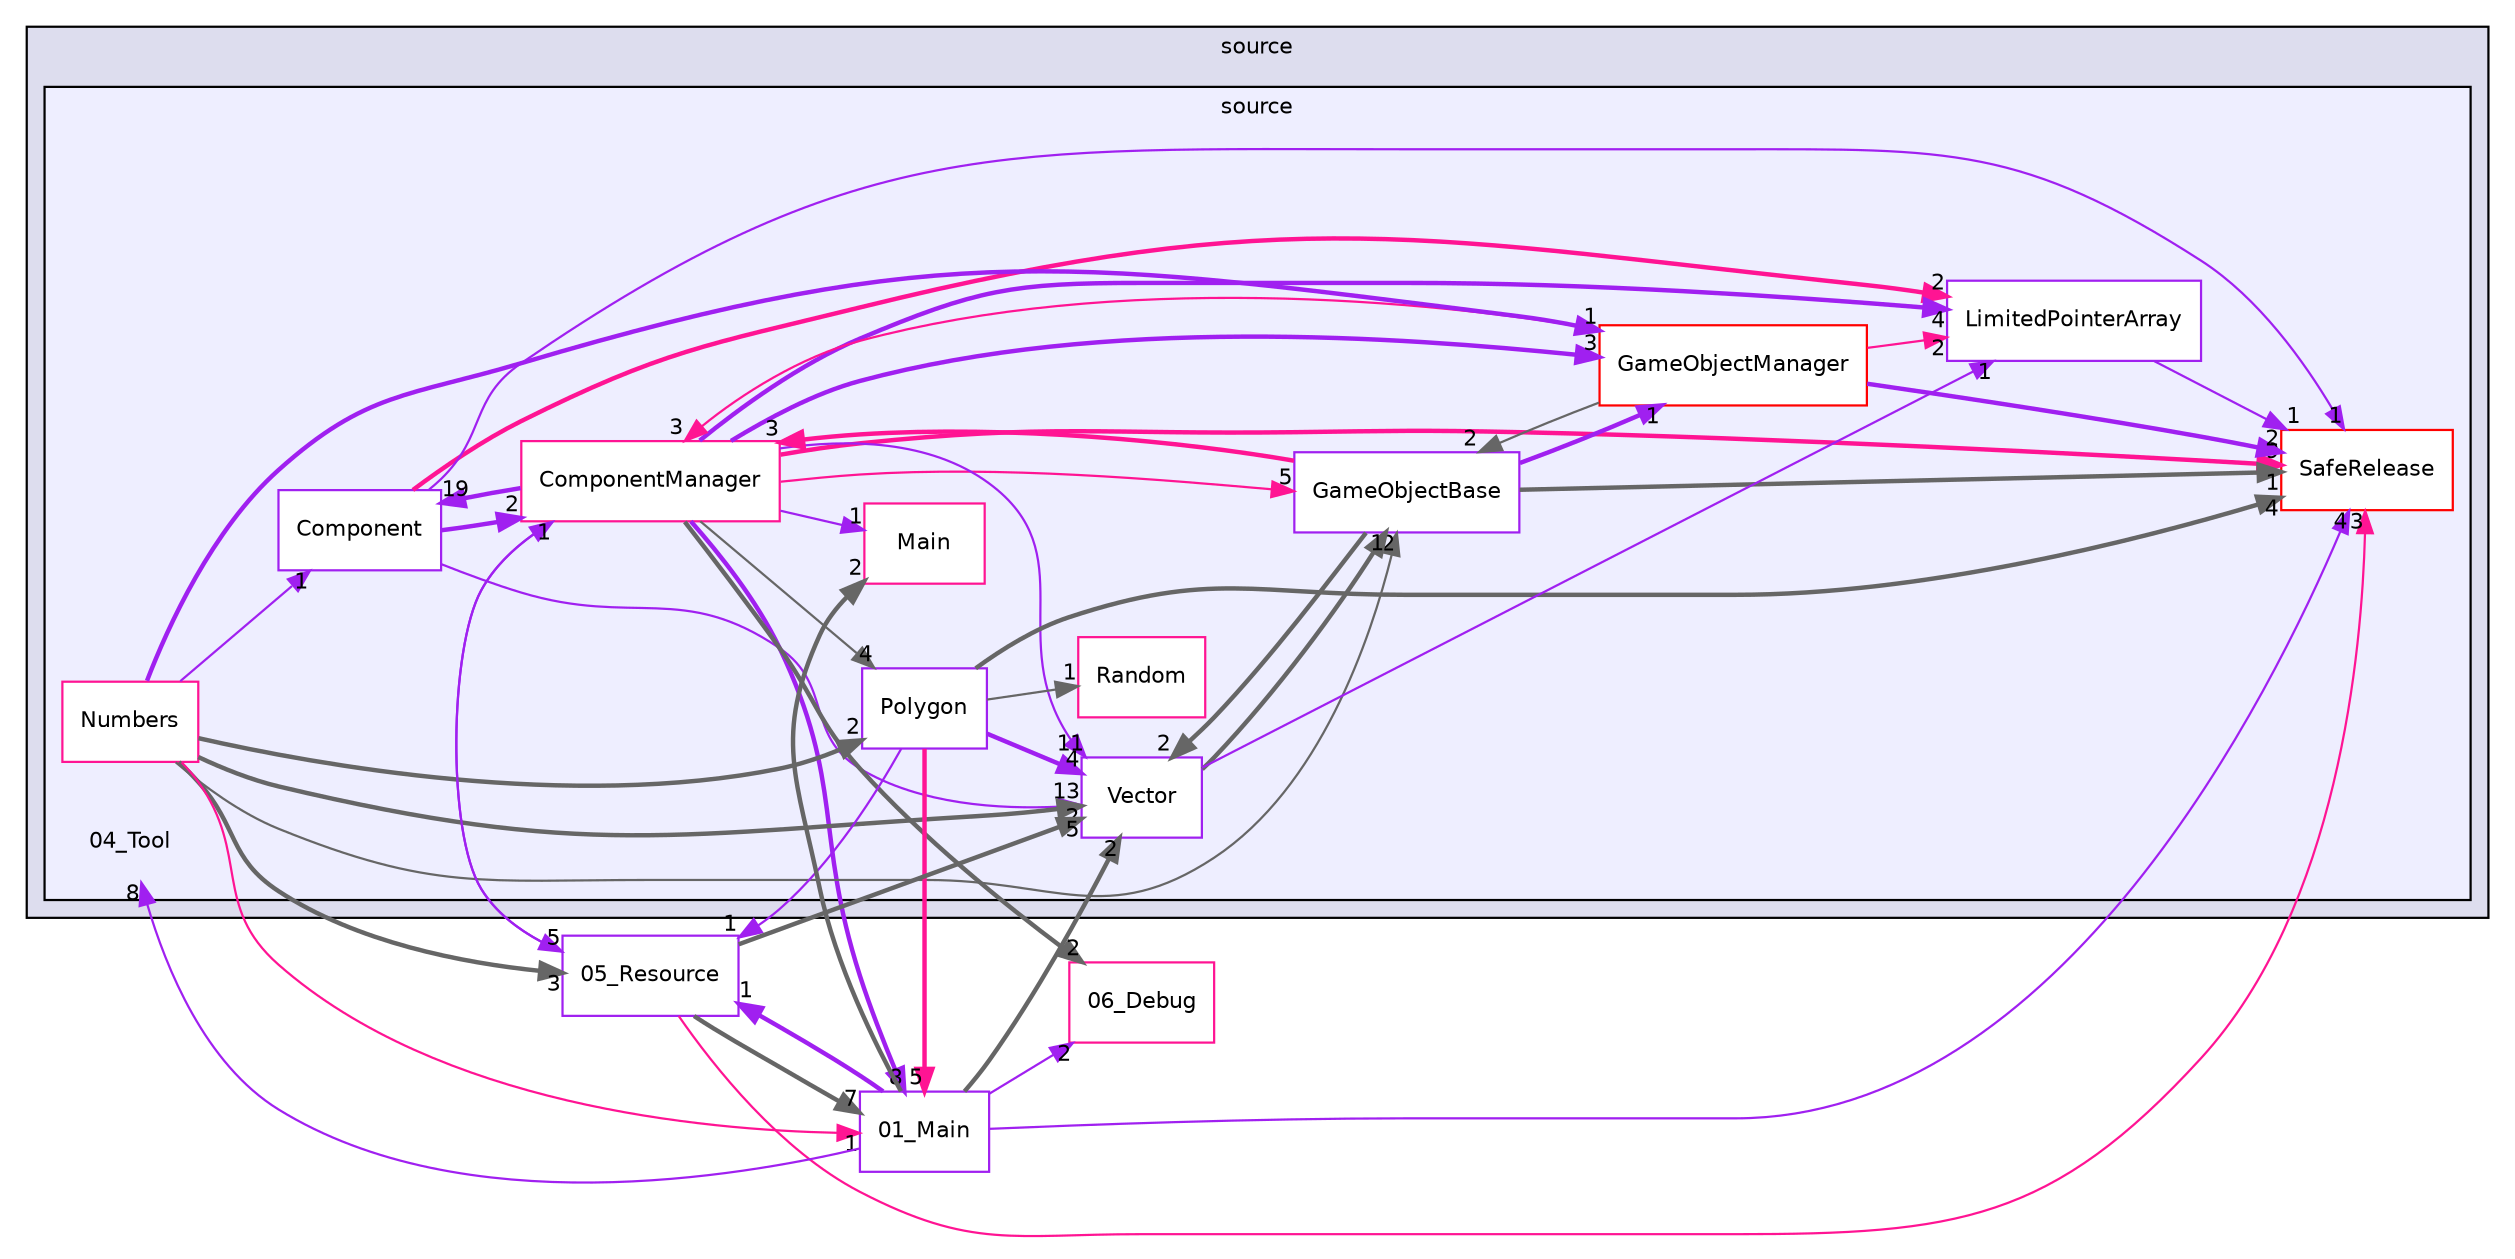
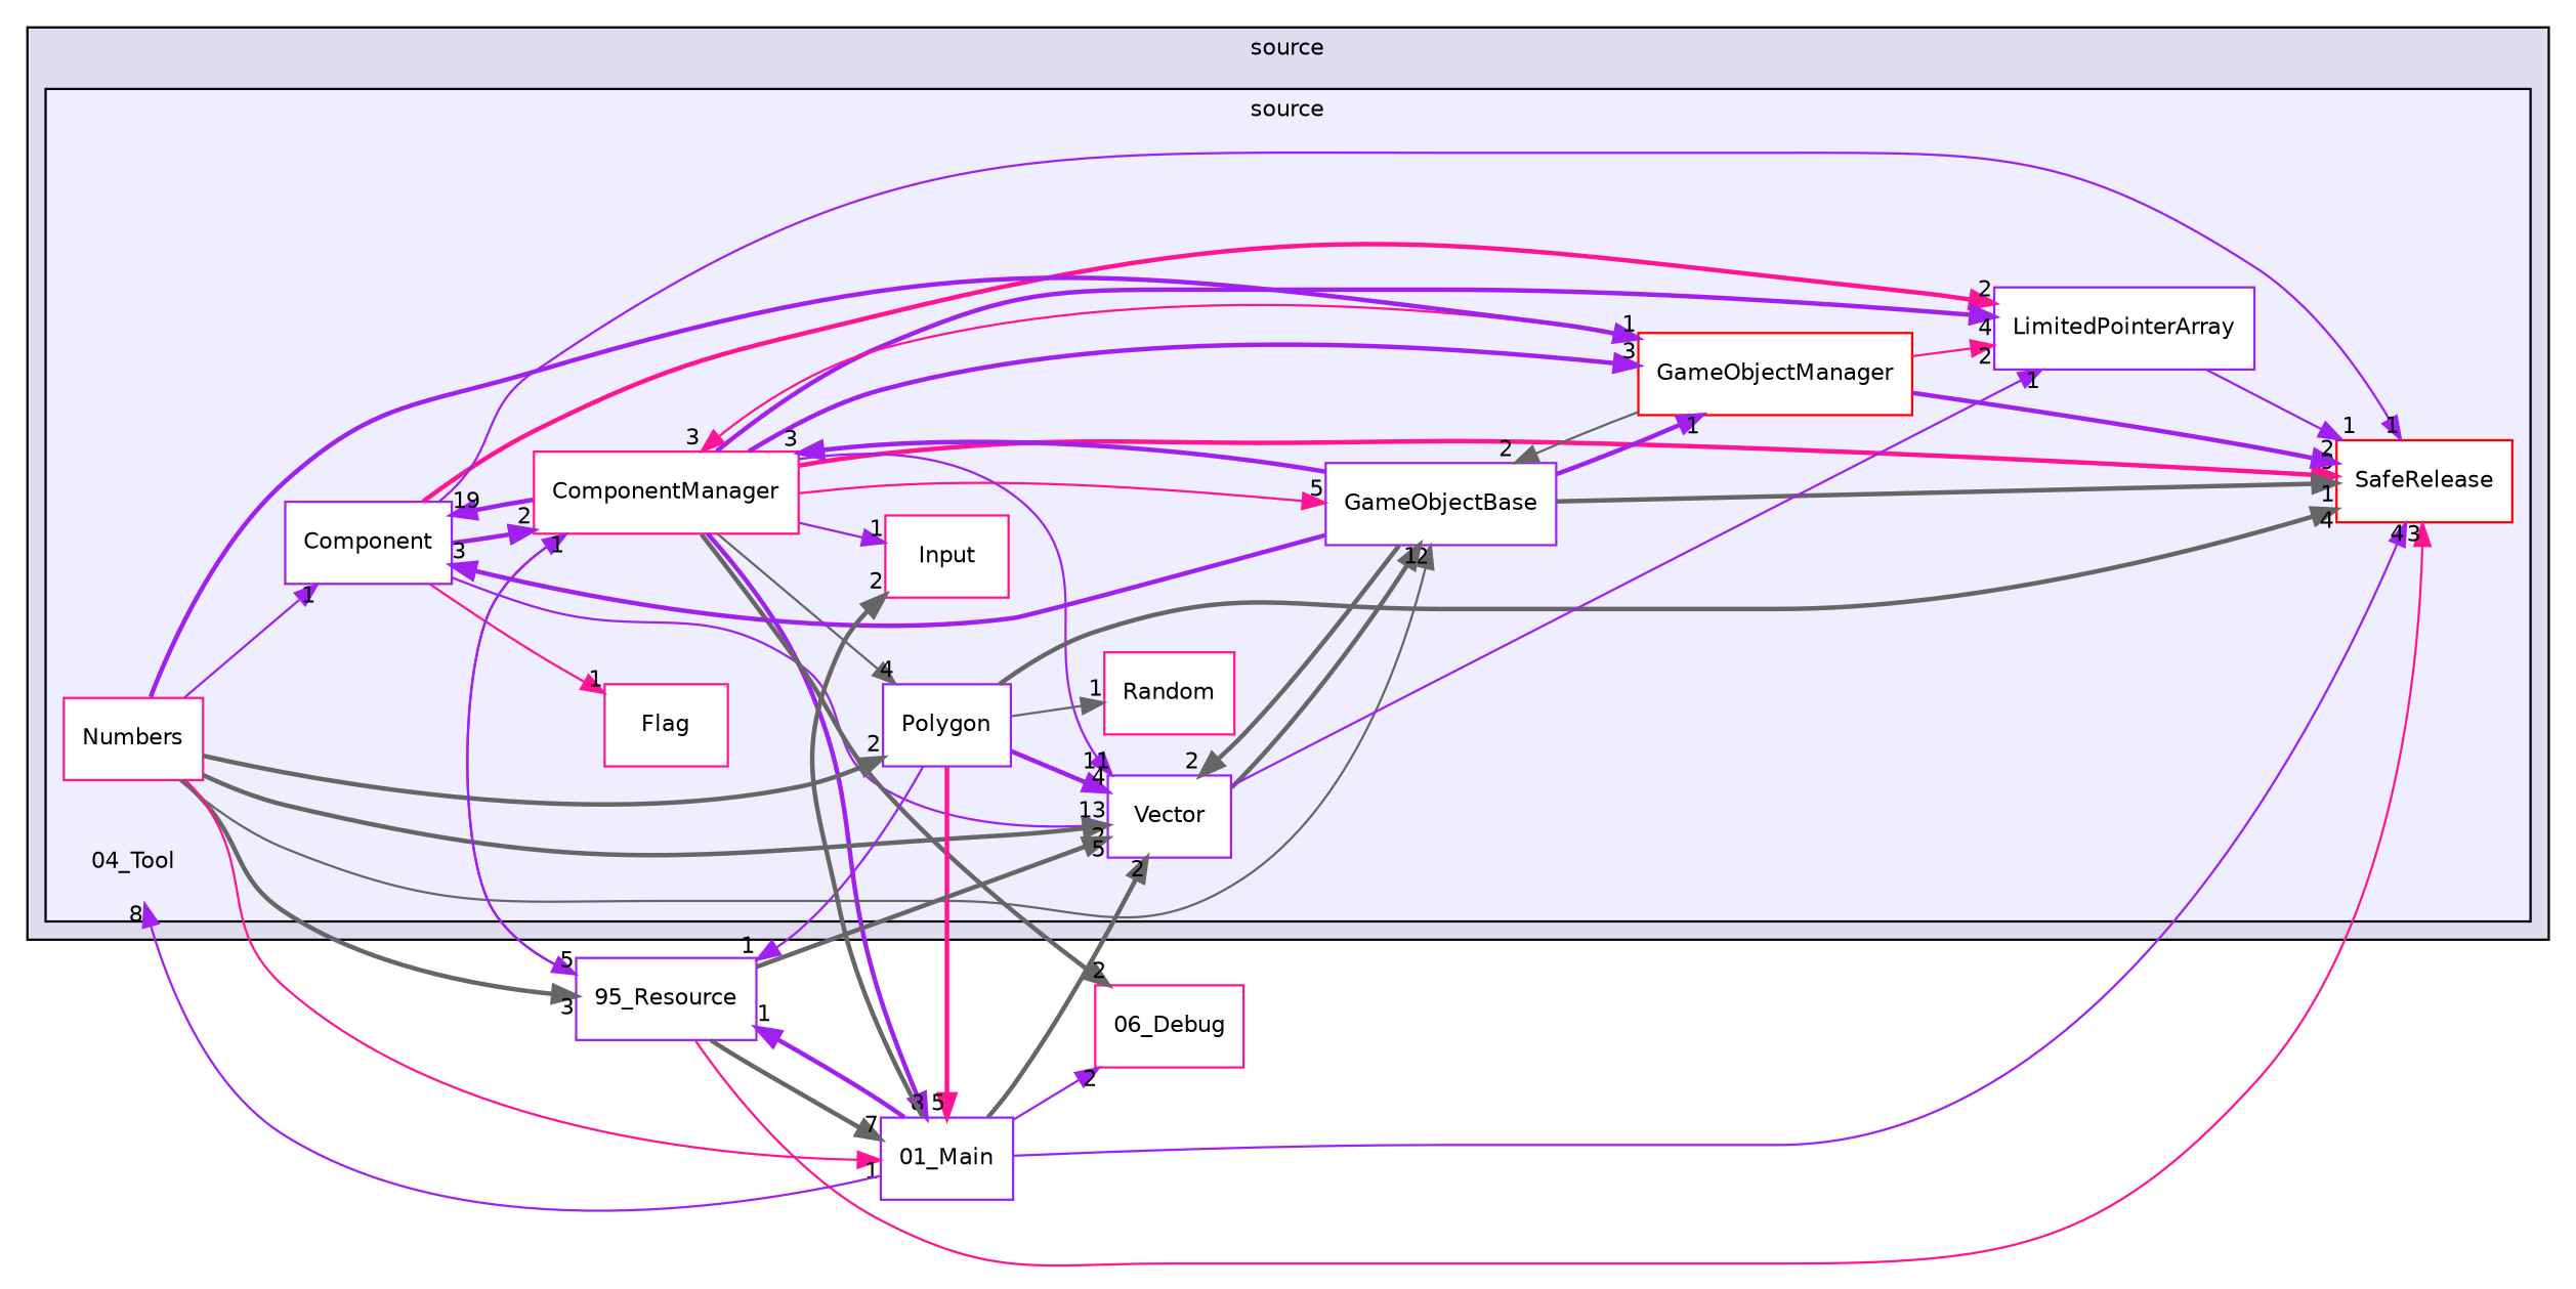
  digraph {
    compound=true
    rankdir=LR
    node [color=purple fontname=Helvetica fontsize=10 shape=box fillcolor=white style=filled]
    edge [color=purple headlabel=1 labeldistance=1.5 labelfontname=Helvetica labelfontsize=10 style=bold]
    n1 [label="04_Tool" shape=plaintext fillcolor="" style=""]
    n2 [label=Component]
    n3 [color=deeppink label=ComponentManager]
+   n4 [color=deeppink label=Flag]
    n5 [label=GameObjectBase]
    n6 [color=red label=GameObjectManager]
-   n7 [color=deeppink label=Main]
+   n7 [color=deeppink label=Input]
    n8 [label=LimitedPointerArray]
    n9 [color=deeppink label=Numbers]
    n10 [label=Polygon]
    n11 [color=deeppink label=Random]
    n12 [color=red label=SafeRelease]
    n13 [label=Vector]
-   n14 [label="05_Resource"]
+   n14 [label="95_Resource"]
    n15 [label="01_Main"]
    n16 [color=deeppink label="06_Debug"]
    subgraph cluster_1 {
      bgcolor="#ddddee"
      fontname=Helvetica
      fontsize=10
      label=source
      pencolor=black
      subgraph cluster_2 {
        bgcolor="#eeeeff"
        fontname=Helvetica
        fontsize=10
        label=source
        pencolor=black
        n1
        n2
        n3
+       n4
        n5
        n6
        n7
        n8
        n9
        n10
        n11
        n12
        n13
      }
    }
    n2 -> n3 [headlabel=2]
+   n2 -> n4 [color=deeppink style=solid]
    n2 -> n8 [color=deeppink headlabel=2]
    n2 -> n12 [style=solid]
    n2 -> n13 [headlabel=13 style=solid]
    n3 -> n2 [headlabel=19]
    n3 -> n5 [color=deeppink headlabel=5 style=solid]
    n3 -> n6 [headlabel=3]
    n3 -> n7 [style=solid]
    n3 -> n8 [headlabel=4]
    n3 -> n10 [color=gray40 headlabel=4 style=solid]
    n3 -> n12 [color=deeppink headlabel=9]
    n3 -> n13 [headlabel=11 style=solid]
    n3 -> n14 [headlabel=5 style=solid]
    n3 -> n15 [headlabel=8]
    n3 -> n16 [color=gray40 headlabel=2]
-   n5 -> n3 [color=deeppink headlabel=3]
+   n5 -> n2 [headlabel=3]
+   n5 -> n3 [headlabel=3]
    n5 -> n6
    n5 -> n12 [color=gray40]
    n5 -> n13 [color=gray40 headlabel=2]
    n6 -> n3 [color=deeppink headlabel=3 style=solid]
    n6 -> n5 [color=gray40 headlabel=2 style=solid]
    n6 -> n8 [color=deeppink headlabel=2 style=solid]
    n6 -> n12 [headlabel=2]
    n8 -> n12 [style=solid]
    n9 -> n2 [style=solid]
    n9 -> n5 [color=gray40 headlabel=2 style=solid]
    n9 -> n6
    n9 -> n10 [color=gray40 headlabel=2]
    n9 -> n13 [color=gray40 headlabel=2]
    n9 -> n14 [color=gray40 headlabel=3]
    n9 -> n15 [color=deeppink style=solid]
    n10 -> n11 [color=gray40 style=solid]
    n10 -> n12 [color=gray40 headlabel=4]
    n10 -> n13 [headlabel=4]
    n10 -> n14 [style=solid]
    n10 -> n15 [color=deeppink headlabel=5]
    n13 -> n5 [color=gray40]
    n13 -> n8 [style=solid]
    n14 -> n3 [style=solid]
    n14 -> n12 [color=deeppink headlabel=3 style=solid]
    n14 -> n13 [color=gray40 headlabel=5]
    n14 -> n15 [color=gray40 headlabel=7]
    n15 -> n1 [headlabel=8 style=solid]
    n15 -> n7 [color=gray40 headlabel=2]
    n15 -> n12 [headlabel=4 style=solid]
    n15 -> n13 [color=gray40 headlabel=2]
    n15 -> n14
    n15 -> n16 [headlabel=2 style=solid]
  }
